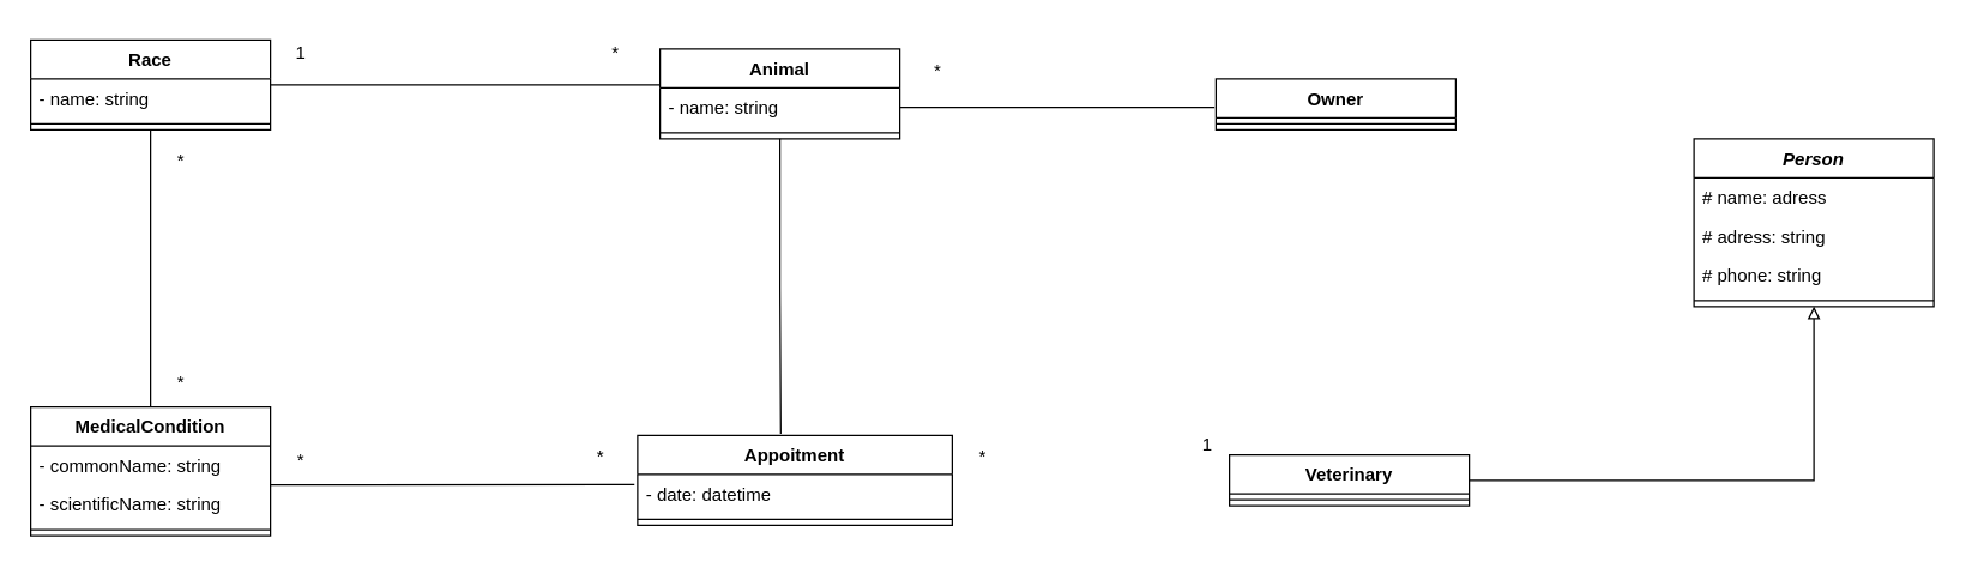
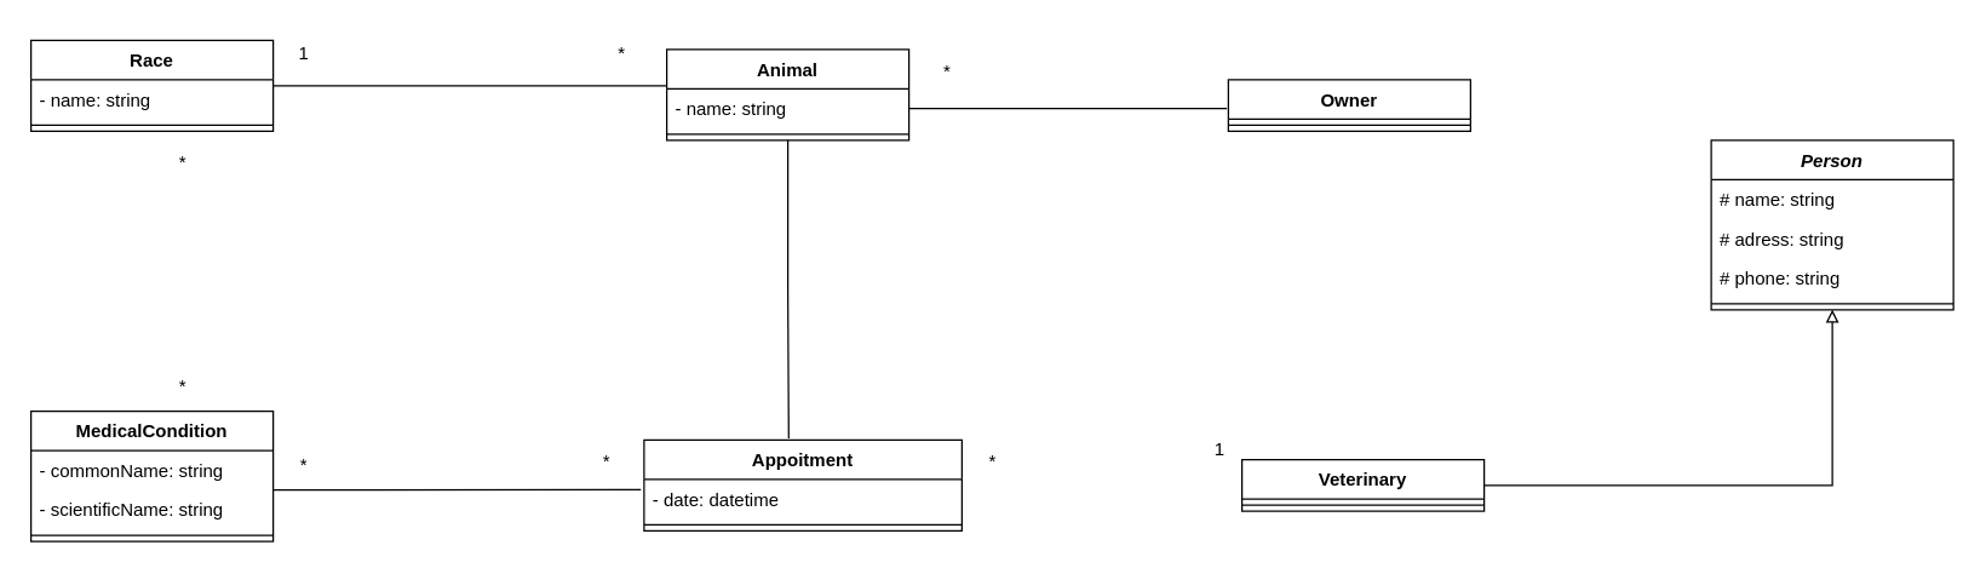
  <mxCell id="0" />
  <mxCell id="1" parent="0" />
  <mxCell id="2" value="Owner" style="swimlane;fontStyle=1;align=center;verticalAlign=top;childLayout=stackLayout;horizontal=1;startSize=26;horizontalStack=0;resizeParent=1;resizeParentMax=0;resizeLast=0;collapsible=1;marginBottom=0;whiteSpace=wrap;html=1;" vertex="1" parent="1"><mxGeometry x="811" y="52" width="160" height="34" as="geometry" /></mxCell>
  <mxCell id="3" value="" style="line;strokeWidth=1;fillColor=none;align=left;verticalAlign=middle;spacingTop=-1;spacingLeft=3;spacingRight=3;rotatable=0;labelPosition=right;points=[];portConstraint=eastwest;strokeColor=inherit;" vertex="1" parent="2"><mxGeometry y="26" width="160" height="8" as="geometry" /></mxCell>
  <mxCell id="4" style="edgeStyle=orthogonalEdgeStyle;rounded=0;orthogonalLoop=1;jettySize=auto;html=1;entryX=0.5;entryY=1;entryDx=0;entryDy=0;endArrow=block;endFill=0;" edge="1" parent="1" source="5" target="24"><mxGeometry relative="1" as="geometry" /></mxCell>
  <mxCell id="5" value="Veterinary" style="swimlane;fontStyle=1;align=center;verticalAlign=top;childLayout=stackLayout;horizontal=1;startSize=26;horizontalStack=0;resizeParent=1;resizeParentMax=0;resizeLast=0;collapsible=1;marginBottom=0;whiteSpace=wrap;html=1;" vertex="1" parent="1"><mxGeometry x="820" y="303" width="160" height="34" as="geometry" /></mxCell>
  <mxCell id="6" value="" style="line;strokeWidth=1;fillColor=none;align=left;verticalAlign=middle;spacingTop=-1;spacingLeft=3;spacingRight=3;rotatable=0;labelPosition=right;points=[];portConstraint=eastwest;strokeColor=inherit;" vertex="1" parent="5"><mxGeometry y="26" width="160" height="8" as="geometry" /></mxCell>
  <mxCell id="7" style="edgeStyle=orthogonalEdgeStyle;rounded=0;orthogonalLoop=1;jettySize=auto;html=1;entryX=0.455;entryY=-0.018;entryDx=0;entryDy=0;entryPerimeter=0;endArrow=none;endFill=0;" edge="1" parent="1" source="8" target="16"><mxGeometry relative="1" as="geometry" /></mxCell>
  <mxCell id="8" value="Animal" style="swimlane;fontStyle=1;align=center;verticalAlign=top;childLayout=stackLayout;horizontal=1;startSize=26;horizontalStack=0;resizeParent=1;resizeParentMax=0;resizeLast=0;collapsible=1;marginBottom=0;whiteSpace=wrap;html=1;" vertex="1" parent="1"><mxGeometry x="440" y="32" width="160" height="60" as="geometry" /></mxCell>
  <mxCell id="9" style="edgeStyle=orthogonalEdgeStyle;rounded=0;orthogonalLoop=1;jettySize=auto;html=1;endArrow=none;endFill=0;" edge="1" parent="8" source="10"><mxGeometry relative="1" as="geometry"><mxPoint x="370" y="39" as="targetPoint" /></mxGeometry></mxCell>
  <mxCell id="10" value="- name: string" style="text;strokeColor=none;fillColor=none;align=left;verticalAlign=top;spacingLeft=4;spacingRight=4;overflow=hidden;rotatable=0;points=[[0,0.5],[1,0.5]];portConstraint=eastwest;whiteSpace=wrap;html=1;" vertex="1" parent="8"><mxGeometry y="26" width="160" height="26" as="geometry" /></mxCell>
  <mxCell id="11" value="" style="line;strokeWidth=1;fillColor=none;align=left;verticalAlign=middle;spacingTop=-1;spacingLeft=3;spacingRight=3;rotatable=0;labelPosition=right;points=[];portConstraint=eastwest;strokeColor=inherit;" vertex="1" parent="8"><mxGeometry y="52" width="160" height="8" as="geometry" /></mxCell>
  <mxCell id="12" value="MedicalCondition" style="swimlane;fontStyle=1;align=center;verticalAlign=top;childLayout=stackLayout;horizontal=1;startSize=26;horizontalStack=0;resizeParent=1;resizeParentMax=0;resizeLast=0;collapsible=1;marginBottom=0;whiteSpace=wrap;html=1;" vertex="1" parent="1"><mxGeometry x="20" y="271" width="160" height="86" as="geometry" /></mxCell>
  <mxCell id="13" value="- commonName: string" style="text;strokeColor=none;fillColor=none;align=left;verticalAlign=top;spacingLeft=4;spacingRight=4;overflow=hidden;rotatable=0;points=[[0,0.5],[1,0.5]];portConstraint=eastwest;whiteSpace=wrap;html=1;" vertex="1" parent="12"><mxGeometry y="26" width="160" height="26" as="geometry" /></mxCell>
  <mxCell id="14" value="- scientificName: string" style="text;strokeColor=none;fillColor=none;align=left;verticalAlign=top;spacingLeft=4;spacingRight=4;overflow=hidden;rotatable=0;points=[[0,0.5],[1,0.5]];portConstraint=eastwest;whiteSpace=wrap;html=1;" vertex="1" parent="12"><mxGeometry y="52" width="160" height="26" as="geometry" /></mxCell>
  <mxCell id="15" value="" style="line;strokeWidth=1;fillColor=none;align=left;verticalAlign=middle;spacingTop=-1;spacingLeft=3;spacingRight=3;rotatable=0;labelPosition=right;points=[];portConstraint=eastwest;strokeColor=inherit;" vertex="1" parent="12"><mxGeometry y="78" width="160" height="8" as="geometry" /></mxCell>
  <mxCell id="16" value="Appoitment" style="swimlane;fontStyle=1;align=center;verticalAlign=top;childLayout=stackLayout;horizontal=1;startSize=26;horizontalStack=0;resizeParent=1;resizeParentMax=0;resizeLast=0;collapsible=1;marginBottom=0;whiteSpace=wrap;html=1;" vertex="1" parent="1"><mxGeometry x="425" y="290" width="210" height="60" as="geometry" /></mxCell>
  <mxCell id="17" value="- date: datetime" style="text;strokeColor=none;fillColor=none;align=left;verticalAlign=top;spacingLeft=4;spacingRight=4;overflow=hidden;rotatable=0;points=[[0,0.5],[1,0.5]];portConstraint=eastwest;whiteSpace=wrap;html=1;" vertex="1" parent="16"><mxGeometry y="26" width="210" height="26" as="geometry" /></mxCell>
  <mxCell id="18" value="" style="line;strokeWidth=1;fillColor=none;align=left;verticalAlign=middle;spacingTop=-1;spacingLeft=3;spacingRight=3;rotatable=0;labelPosition=right;points=[];portConstraint=eastwest;strokeColor=inherit;" vertex="1" parent="16"><mxGeometry y="52" width="210" height="8" as="geometry" /></mxCell>
  <mxCell id="19" style="edgeStyle=orthogonalEdgeStyle;rounded=0;orthogonalLoop=1;jettySize=auto;html=1;entryX=0;entryY=-0.077;entryDx=0;entryDy=0;entryPerimeter=0;endArrow=none;endFill=0;" edge="1" parent="1" source="21" target="10"><mxGeometry relative="1" as="geometry" /></mxCell>
- <mxCell id="20" style="edgeStyle=orthogonalEdgeStyle;rounded=0;orthogonalLoop=1;jettySize=auto;html=1;entryX=0.5;entryY=0;entryDx=0;entryDy=0;endArrow=none;endFill=0;" edge="1" parent="1" source="21" target="12"><mxGeometry relative="1" as="geometry" /></mxCell>
  <mxCell id="21" value="Race" style="swimlane;fontStyle=1;align=center;verticalAlign=top;childLayout=stackLayout;horizontal=1;startSize=26;horizontalStack=0;resizeParent=1;resizeParentMax=0;resizeLast=0;collapsible=1;marginBottom=0;whiteSpace=wrap;html=1;" vertex="1" parent="1"><mxGeometry x="20" y="26" width="160" height="60" as="geometry" /></mxCell>
  <mxCell id="22" value="- name: string" style="text;strokeColor=none;fillColor=none;align=left;verticalAlign=top;spacingLeft=4;spacingRight=4;overflow=hidden;rotatable=0;points=[[0,0.5],[1,0.5]];portConstraint=eastwest;whiteSpace=wrap;html=1;" vertex="1" parent="21"><mxGeometry y="26" width="160" height="26" as="geometry" /></mxCell>
  <mxCell id="23" value="" style="line;strokeWidth=1;fillColor=none;align=left;verticalAlign=middle;spacingTop=-1;spacingLeft=3;spacingRight=3;rotatable=0;labelPosition=right;points=[];portConstraint=eastwest;strokeColor=inherit;" vertex="1" parent="21"><mxGeometry y="52" width="160" height="8" as="geometry" /></mxCell>
  <mxCell id="24" value="&lt;i&gt;Person&lt;/i&gt;" style="swimlane;fontStyle=1;align=center;verticalAlign=top;childLayout=stackLayout;horizontal=1;startSize=26;horizontalStack=0;resizeParent=1;resizeParentMax=0;resizeLast=0;collapsible=1;marginBottom=0;whiteSpace=wrap;html=1;" vertex="1" parent="1"><mxGeometry x="1130" y="92" width="160" height="112" as="geometry" /></mxCell>
- <mxCell id="25" value="# name: adress" style="text;strokeColor=none;fillColor=none;align=left;verticalAlign=top;spacingLeft=4;spacingRight=4;overflow=hidden;rotatable=0;points=[[0,0.5],[1,0.5]];portConstraint=eastwest;whiteSpace=wrap;html=1;" vertex="1" parent="24"><mxGeometry y="26" width="160" height="26" as="geometry" /></mxCell>
+ <mxCell id="25" value="# name: string" style="text;strokeColor=none;fillColor=none;align=left;verticalAlign=top;spacingLeft=4;spacingRight=4;overflow=hidden;rotatable=0;points=[[0,0.5],[1,0.5]];portConstraint=eastwest;whiteSpace=wrap;html=1;" vertex="1" parent="24"><mxGeometry y="26" width="160" height="26" as="geometry" /></mxCell>
  <mxCell id="26" value="# adress: string" style="text;strokeColor=none;fillColor=none;align=left;verticalAlign=top;spacingLeft=4;spacingRight=4;overflow=hidden;rotatable=0;points=[[0,0.5],[1,0.5]];portConstraint=eastwest;whiteSpace=wrap;html=1;" vertex="1" parent="24"><mxGeometry y="52" width="160" height="26" as="geometry" /></mxCell>
  <mxCell id="27" value="# phone: string" style="text;strokeColor=none;fillColor=none;align=left;verticalAlign=top;spacingLeft=4;spacingRight=4;overflow=hidden;rotatable=0;points=[[0,0.5],[1,0.5]];portConstraint=eastwest;whiteSpace=wrap;html=1;" vertex="1" parent="24"><mxGeometry y="78" width="160" height="26" as="geometry" /></mxCell>
  <mxCell id="28" value="" style="line;strokeWidth=1;fillColor=none;align=left;verticalAlign=middle;spacingTop=-1;spacingLeft=3;spacingRight=3;rotatable=0;labelPosition=right;points=[];portConstraint=eastwest;strokeColor=inherit;" vertex="1" parent="24"><mxGeometry y="104" width="160" height="8" as="geometry" /></mxCell>
  <mxCell id="29" style="edgeStyle=orthogonalEdgeStyle;rounded=0;orthogonalLoop=1;jettySize=auto;html=1;entryX=-0.01;entryY=0.192;entryDx=0;entryDy=0;entryPerimeter=0;endArrow=none;endFill=0;" edge="1" parent="1" source="13"><mxGeometry relative="1" as="geometry"><mxPoint x="422.9" y="322.992" as="targetPoint" /><Array as="points"><mxPoint x="240" y="323" /><mxPoint x="240" y="323" /></Array></mxGeometry></mxCell>
  <mxCell id="30" value="*" style="text;html=1;align=center;verticalAlign=middle;resizable=0;points=[];autosize=1;strokeColor=none;fillColor=none;" vertex="1" parent="1"><mxGeometry x="610" y="32" width="30" height="30" as="geometry" /></mxCell>
  <mxCell id="31" value="1" style="text;html=1;align=center;verticalAlign=middle;resizable=0;points=[];autosize=1;strokeColor=none;fillColor=none;" vertex="1" parent="1"><mxGeometry x="185" y="20" width="30" height="30" as="geometry" /></mxCell>
  <mxCell id="32" value="*" style="text;html=1;align=center;verticalAlign=middle;resizable=0;points=[];autosize=1;strokeColor=none;fillColor=none;" vertex="1" parent="1"><mxGeometry x="395" y="20" width="30" height="30" as="geometry" /></mxCell>
  <mxCell id="33" value="*" style="text;html=1;align=center;verticalAlign=middle;resizable=0;points=[];autosize=1;strokeColor=none;fillColor=none;" vertex="1" parent="1"><mxGeometry x="105" y="92" width="30" height="30" as="geometry" /></mxCell>
  <mxCell id="34" value="*" style="text;html=1;align=center;verticalAlign=middle;resizable=0;points=[];autosize=1;strokeColor=none;fillColor=none;" vertex="1" parent="1"><mxGeometry x="105" y="240" width="30" height="30" as="geometry" /></mxCell>
  <mxCell id="35" value="*" style="text;html=1;align=center;verticalAlign=middle;resizable=0;points=[];autosize=1;strokeColor=none;fillColor=none;" vertex="1" parent="1"><mxGeometry x="185" y="292" width="30" height="30" as="geometry" /></mxCell>
  <mxCell id="36" value="*" style="text;html=1;align=center;verticalAlign=middle;resizable=0;points=[];autosize=1;strokeColor=none;fillColor=none;" vertex="1" parent="1"><mxGeometry x="385" y="290" width="30" height="30" as="geometry" /></mxCell>
  <mxCell id="37" value="1" style="text;html=1;align=center;verticalAlign=middle;resizable=0;points=[];autosize=1;strokeColor=none;fillColor=none;" vertex="1" parent="1"><mxGeometry x="790" y="282" width="30" height="30" as="geometry" /></mxCell>
  <mxCell id="38" value="*" style="text;html=1;align=center;verticalAlign=middle;resizable=0;points=[];autosize=1;strokeColor=none;fillColor=none;" vertex="1" parent="1"><mxGeometry x="640" y="290" width="30" height="30" as="geometry" /></mxCell>
